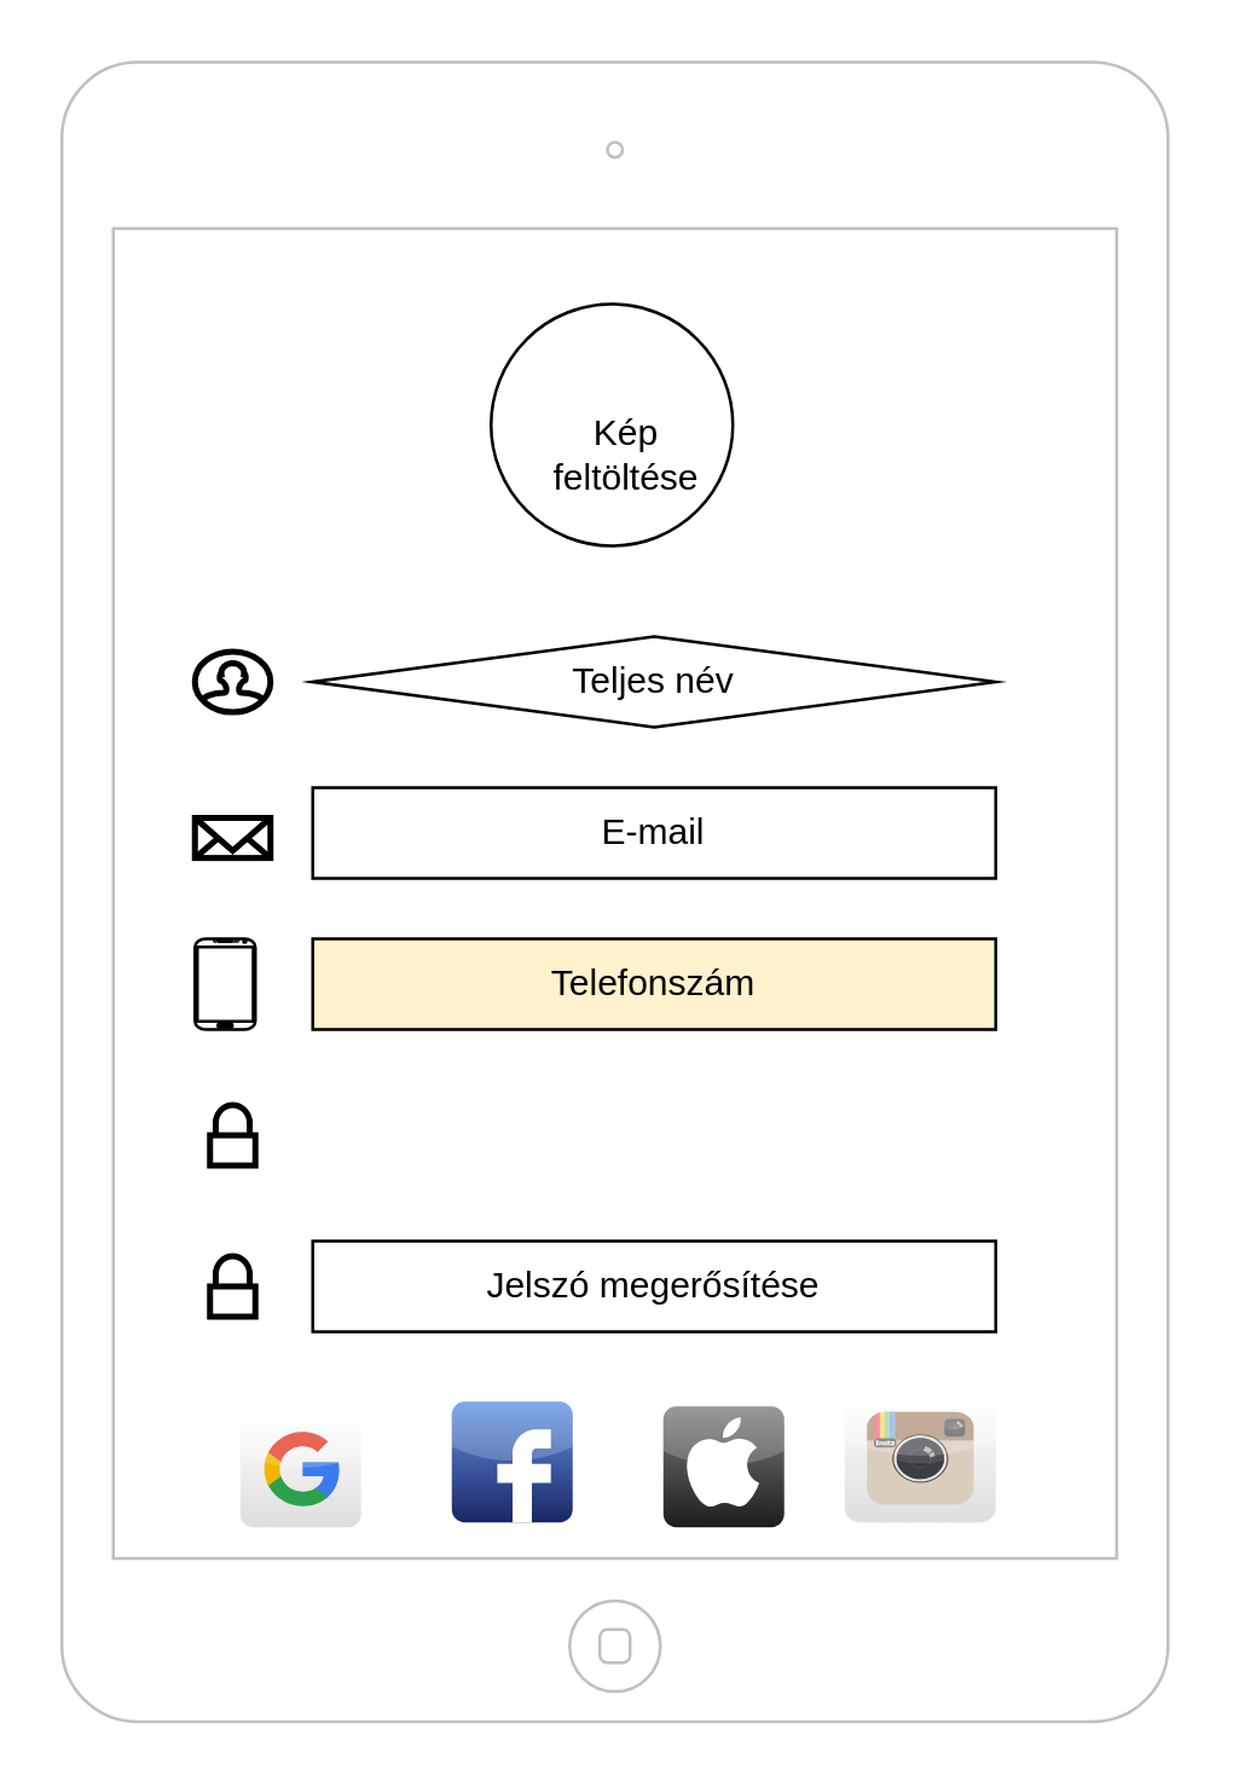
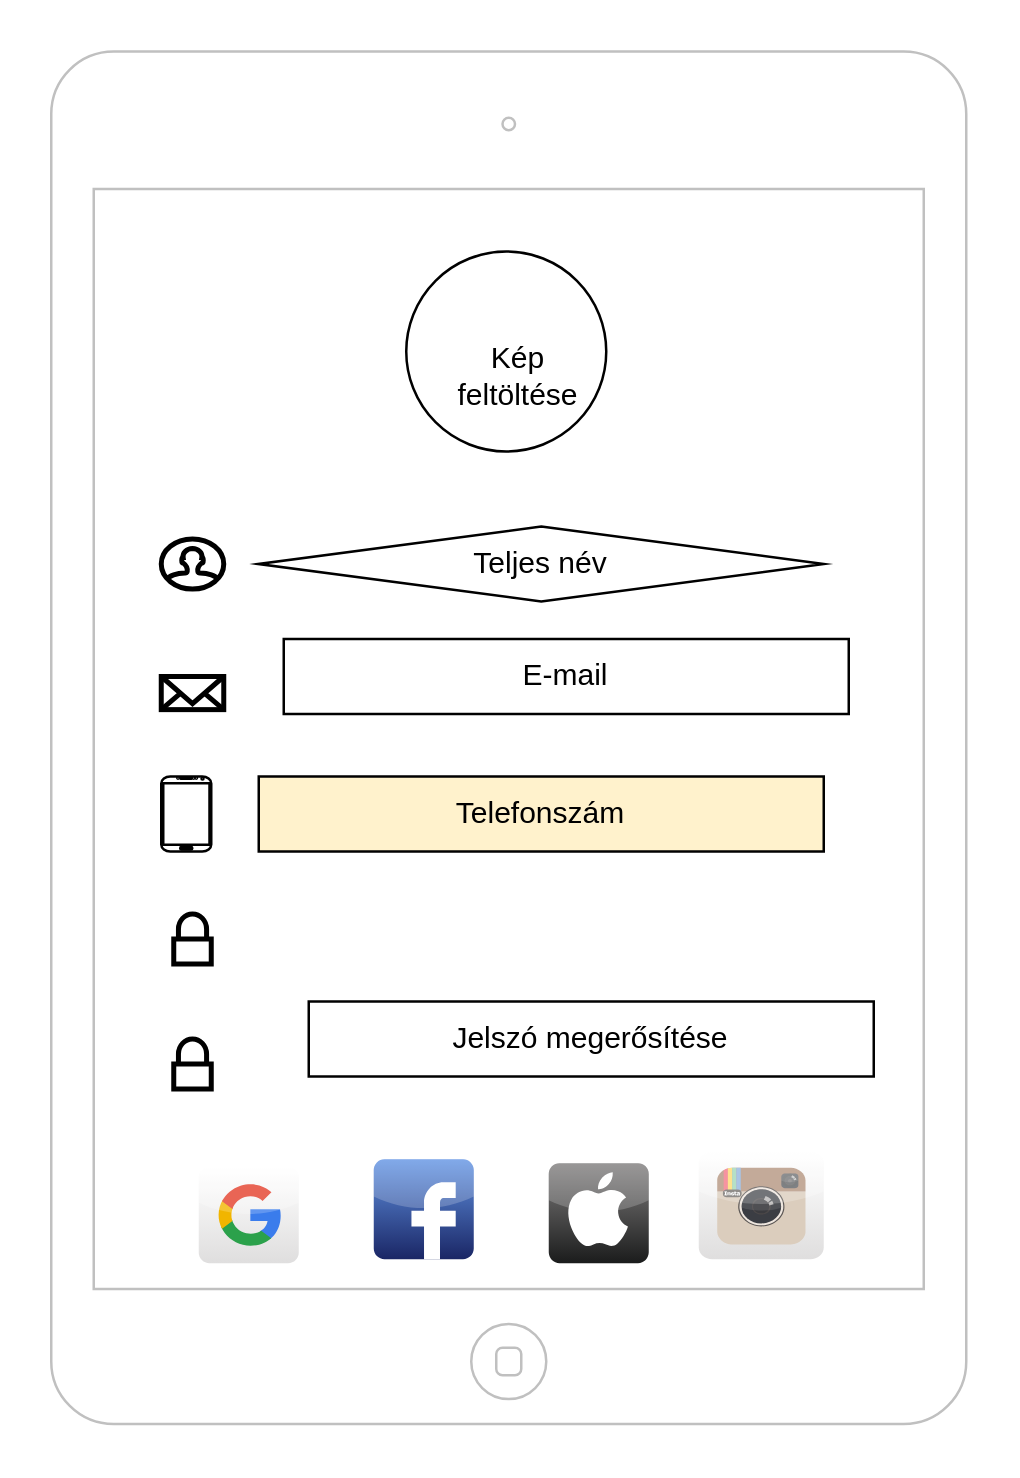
  <mxCell id="0" />
  <mxCell id="1" parent="0" />
  <mxCell id="2" value="" style="html=1;verticalLabelPosition=bottom;labelBackgroundColor=#ffffff;verticalAlign=top;shadow=0;dashed=0;strokeWidth=1;shape=mxgraph.ios7.misc.ipad7inch;strokeColor=#c0c0c0;" vertex="1" parent="1"><mxGeometry x="20" y="20" width="366" height="549" as="geometry" /></mxCell>
  <mxCell id="3" value="" style="ellipse;whiteSpace=wrap;html=1;aspect=fixed;" vertex="1" parent="1"><mxGeometry x="162" y="100" width="80" height="80" as="geometry" /></mxCell>
  <mxCell id="4" value="Kép feltöltése" style="text;html=1;strokeColor=none;fillColor=none;align=center;verticalAlign=middle;whiteSpace=wrap;rounded=0;" vertex="1" parent="1"><mxGeometry x="177" y="135" width="60" height="30" as="geometry" /></mxCell>
  <mxCell id="5" value="" style="html=1;verticalLabelPosition=bottom;align=center;labelBackgroundColor=#ffffff;verticalAlign=top;strokeWidth=2;strokeColor=#000000;shadow=0;dashed=0;shape=mxgraph.ios7.icons.user;" vertex="1" parent="1"><mxGeometry x="64" y="215" width="25" height="20" as="geometry" /></mxCell>
  <mxCell id="6" value="Teljes név" style="rhombus;whiteSpace=wrap;html=1;align=center;" vertex="1" parent="1"><mxGeometry x="103" y="210" width="226" height="30" as="geometry" /></mxCell>
- <mxCell id="7" value="E-mail" style="whiteSpace=wrap;html=1;align=center;strokeColor=#000000;" vertex="1" parent="1"><mxGeometry x="103" y="260" width="226" height="30" as="geometry" /></mxCell>
+ <mxCell id="7" value="E-mail" style="whiteSpace=wrap;html=1;align=center;strokeColor=#000000;" vertex="1" parent="1"><mxGeometry x="113" y="255" width="226" height="30" as="geometry" /></mxCell>
  <mxCell id="8" value="" style="html=1;verticalLabelPosition=bottom;align=center;labelBackgroundColor=#ffffff;verticalAlign=top;strokeWidth=2;strokeColor=#000000;shadow=0;dashed=0;shape=mxgraph.ios7.icons.mail;" vertex="1" parent="1"><mxGeometry x="64" y="270" width="25" height="13.25" as="geometry" /></mxCell>
  <mxCell id="9" value="Telefonszám" style="whiteSpace=wrap;html=1;align=center;strokeColor=#000000;fillColor=#fff2cc;" vertex="1" parent="1"><mxGeometry x="103" y="310" width="226" height="30" as="geometry" /></mxCell>
- <mxCell id="10" value="Jelszó megerősítése" style="whiteSpace=wrap;html=1;align=center;strokeColor=#000000;" vertex="1" parent="1"><mxGeometry x="103" y="410" width="226" height="30" as="geometry" /></mxCell>
+ <mxCell id="10" value="Jelszó megerősítése" style="whiteSpace=wrap;html=1;align=center;strokeColor=#000000;" vertex="1" parent="1"><mxGeometry x="123" y="400" width="226" height="30" as="geometry" /></mxCell>
  <mxCell id="11" value="" style="dashed=0;outlineConnect=0;html=1;align=center;labelPosition=center;verticalLabelPosition=bottom;verticalAlign=top;shape=mxgraph.webicons.facebook;fillColor=#6294E4;gradientColor=#1A2665;strokeColor=#000000;" vertex="1" parent="1"><mxGeometry x="149" y="463.1" width="40" height="40" as="geometry" /></mxCell>
  <mxCell id="12" value="" style="dashed=0;outlineConnect=0;html=1;align=center;labelPosition=center;verticalLabelPosition=bottom;verticalAlign=top;shape=mxgraph.webicons.google;gradientColor=#DFDEDE;strokeColor=#000000;" vertex="1" parent="1"><mxGeometry x="79" y="466.2" width="40" height="38.45" as="geometry" /></mxCell>
  <mxCell id="13" value="" style="dashed=0;outlineConnect=0;html=1;align=center;labelPosition=center;verticalLabelPosition=bottom;verticalAlign=top;shape=mxgraph.webicons.apple;fillColor=#807E7E;gradientColor=#1B1C1C;strokeColor=#000000;" vertex="1" parent="1"><mxGeometry x="219" y="464.65" width="40" height="40" as="geometry" /></mxCell>
  <mxCell id="14" value="" style="dashed=0;outlineConnect=0;html=1;align=center;labelPosition=center;verticalLabelPosition=bottom;verticalAlign=top;shape=mxgraph.webicons.instagram;gradientColor=#DFDEDE;strokeColor=#000000;" vertex="1" parent="1"><mxGeometry x="279" y="460" width="50" height="43.1" as="geometry" /></mxCell>
  <mxCell id="15" value="" style="html=1;verticalLabelPosition=bottom;align=center;labelBackgroundColor=#ffffff;verticalAlign=top;strokeWidth=2;strokeColor=#000000;shadow=0;dashed=0;shape=mxgraph.ios7.icons.locked;" vertex="1" parent="1"><mxGeometry x="69" y="415" width="15" height="20" as="geometry" /></mxCell>
  <mxCell id="16" value="" style="html=1;verticalLabelPosition=bottom;align=center;labelBackgroundColor=#ffffff;verticalAlign=top;strokeWidth=2;strokeColor=#000000;shadow=0;dashed=0;shape=mxgraph.ios7.icons.locked;" vertex="1" parent="1"><mxGeometry x="69" y="365" width="15" height="20" as="geometry" /></mxCell>
  <mxCell id="17" value="" style="verticalLabelPosition=bottom;verticalAlign=top;html=1;shadow=0;dashed=0;strokeWidth=1;shape=mxgraph.android.phone2;strokeColor=#000000;" vertex="1" parent="1"><mxGeometry x="64" y="310" width="20" height="30" as="geometry" /></mxCell>
